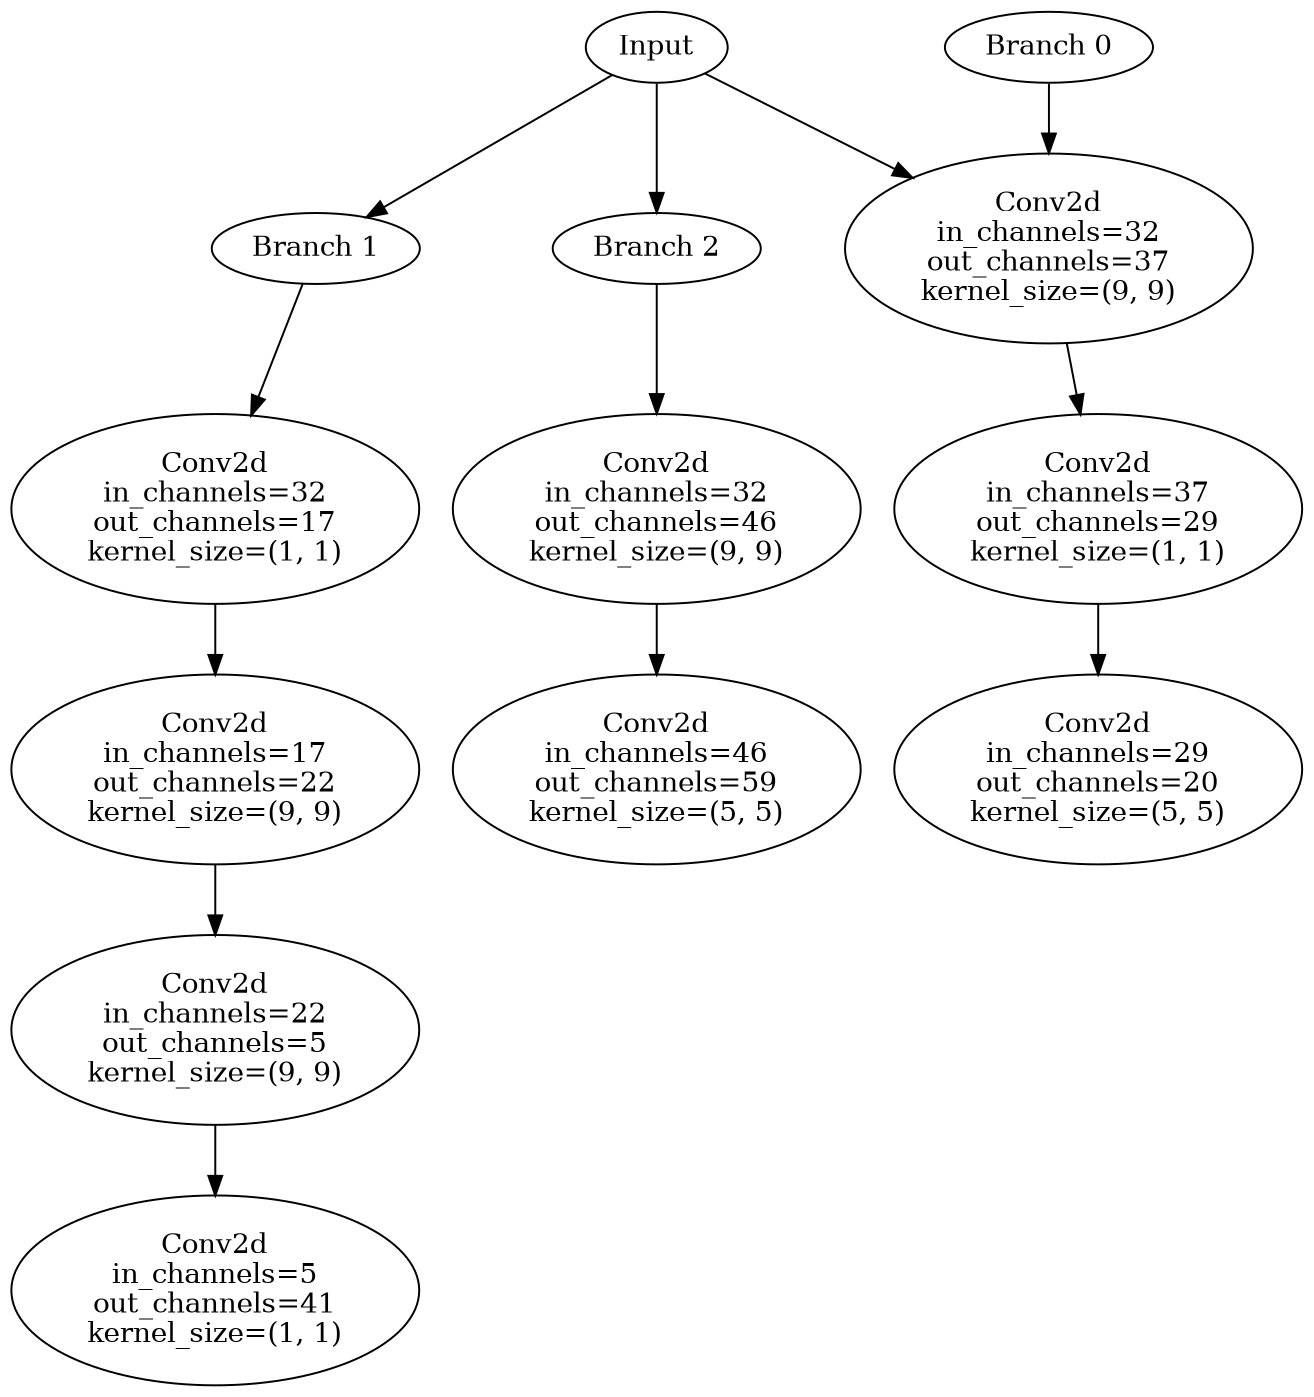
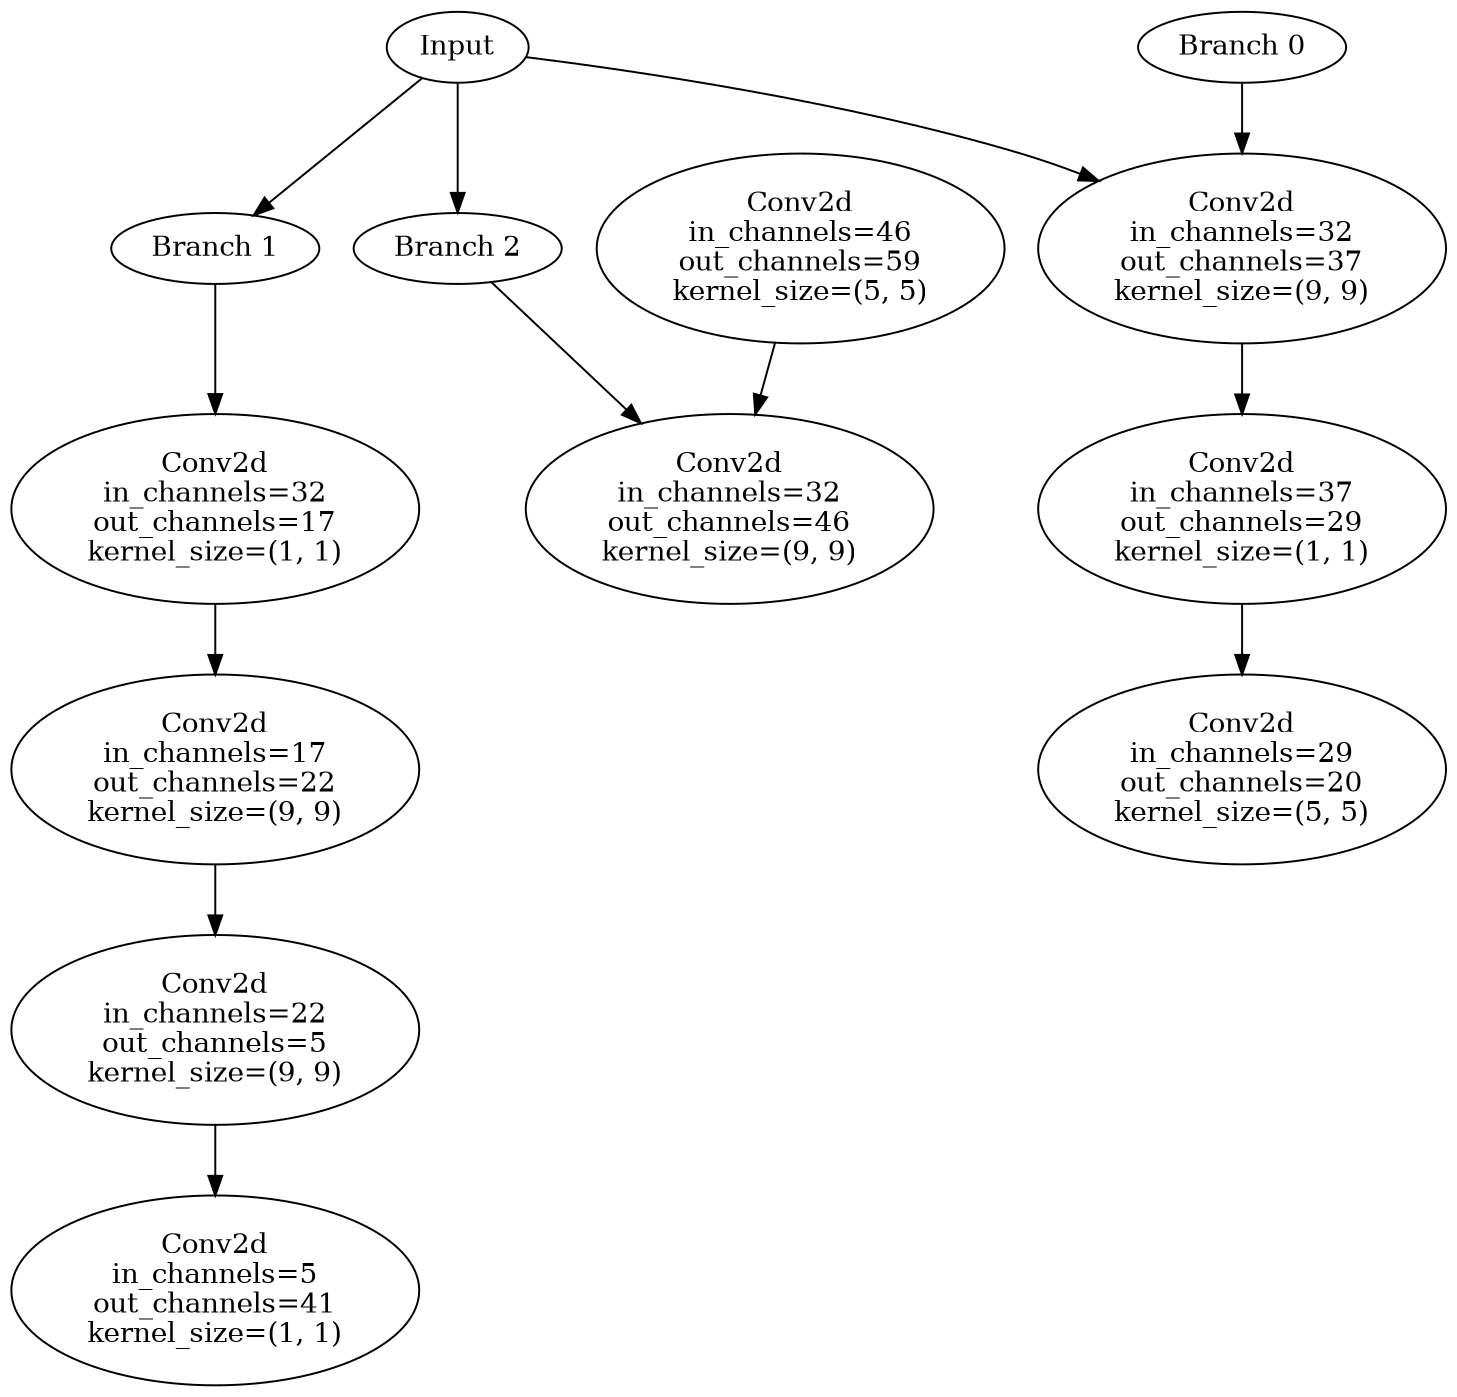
  digraph {
    n1 [label=Input]
    n2 [label="Branch 1"]
    n3 [label="Branch 2"]
    n4 [label="Conv2d\nin_channels=32\nout_channels=37\nkernel_size=(9, 9)"]
    n5 [label="Branch 0"]
    n6 [label="Conv2d\nin_channels=32\nout_channels=17\nkernel_size=(1, 1)"]
    n7 [label="Conv2d\nin_channels=32\nout_channels=46\nkernel_size=(9, 9)"]
    n8 [label="Conv2d\nin_channels=37\nout_channels=29\nkernel_size=(1, 1)"]
    n9 [label="Conv2d\nin_channels=29\nout_channels=20\nkernel_size=(5, 5)"]
    n10 [label="Conv2d\nin_channels=17\nout_channels=22\nkernel_size=(9, 9)"]
    n11 [label="Conv2d\nin_channels=22\nout_channels=5\nkernel_size=(9, 9)"]
    n12 [label="Conv2d\nin_channels=5\nout_channels=41\nkernel_size=(1, 1)"]
    n13 [label="Conv2d\nin_channels=46\nout_channels=59\nkernel_size=(5, 5)"]
    n1 -> n2
    n1 -> n3
    n1 -> n4
    n2 -> n6
    n3 -> n7
    n4 -> n8
    n5 -> n4
    n6 -> n10
-   n7 -> n13
+   n13 -> n7
    n8 -> n9
    n10 -> n11
    n11 -> n12
  }
